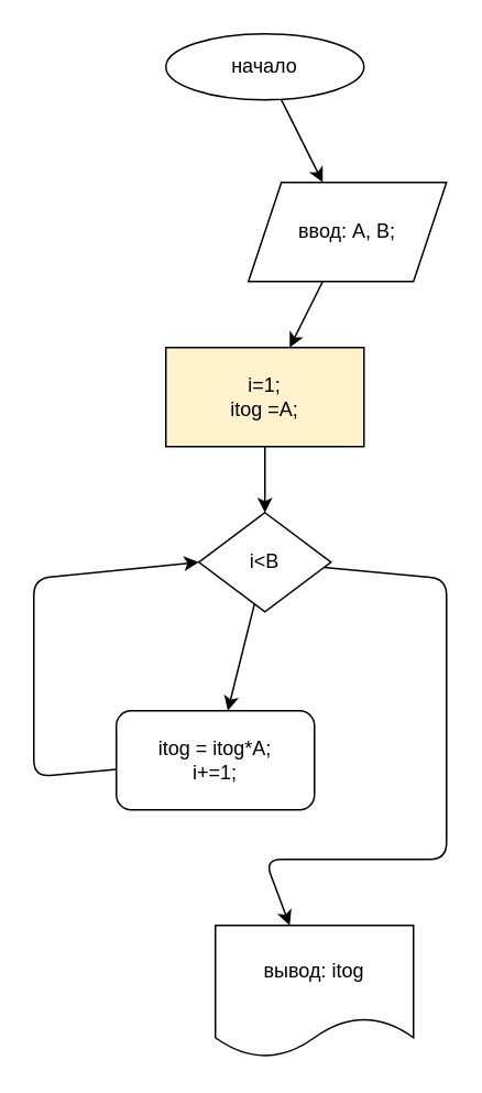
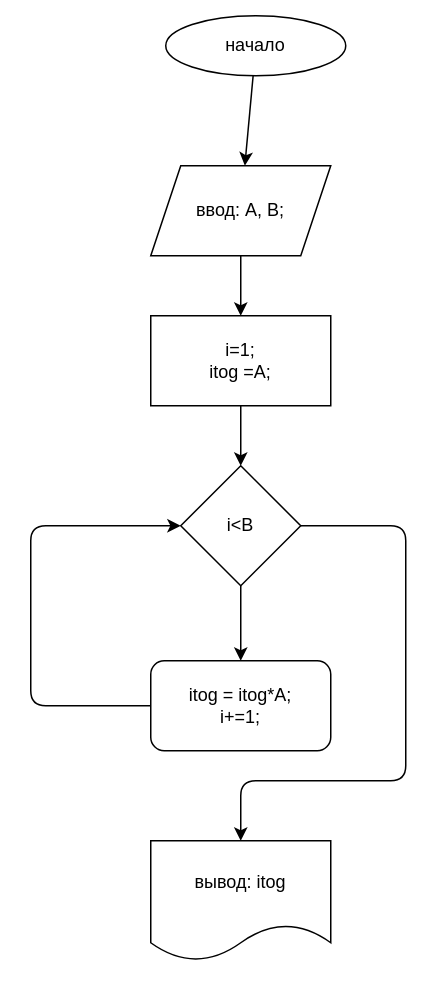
  <mxCell id="0" />
  <mxCell id="1" parent="0" />
  <mxCell id="2" style="edgeStyle=none;html=1;" parent="1" source="3" target="5" edge="1"><mxGeometry relative="1" as="geometry"><mxPoint x="160" y="100" as="targetPoint" /></mxGeometry></mxCell>
- <mxCell id="3" value="начало" style="ellipse;whiteSpace=wrap;html=1;" parent="1" vertex="1"><mxGeometry x="100" y="20" width="120" height="40" as="geometry" /></mxCell>
+ <mxCell id="3" value="начало" style="ellipse;whiteSpace=wrap;html=1;" parent="1" vertex="1"><mxGeometry x="110" y="10" width="120" height="40" as="geometry" /></mxCell>
  <mxCell id="4" style="edgeStyle=none;html=1;" parent="1" source="5" target="10" edge="1"><mxGeometry relative="1" as="geometry"><mxPoint x="160" y="210" as="targetPoint" /></mxGeometry></mxCell>
- <mxCell id="5" value="ввод: A, B;&lt;br&gt;" style="shape=parallelogram;perimeter=parallelogramPerimeter;whiteSpace=wrap;html=1;fixedSize=1;" parent="1" vertex="1"><mxGeometry x="150" y="110" width="120" height="60" as="geometry" /></mxCell>
+ <mxCell id="5" value="ввод: A, B;&lt;br&gt;" style="shape=parallelogram;perimeter=parallelogramPerimeter;whiteSpace=wrap;html=1;fixedSize=1;" parent="1" vertex="1"><mxGeometry x="100" y="110" width="120" height="60" as="geometry" /></mxCell>
  <mxCell id="6" style="edgeStyle=none;html=1;" parent="1" source="8" target="12" edge="1"><mxGeometry relative="1" as="geometry"><mxPoint x="160" y="430" as="targetPoint" /></mxGeometry></mxCell>
  <mxCell id="7" style="edgeStyle=none;html=1;" parent="1" source="8" target="13" edge="1"><mxGeometry relative="1" as="geometry"><mxPoint x="160" y="570" as="targetPoint" /><Array as="points"><mxPoint x="270" y="350" /><mxPoint x="270" y="520" /><mxPoint x="160" y="520" /></Array></mxGeometry></mxCell>
- <mxCell id="8" value="i&amp;lt;B" style="rhombus;whiteSpace=wrap;html=1;" parent="1" vertex="1"><mxGeometry x="120" y="310" width="80" height="60" as="geometry" /></mxCell>
+ <mxCell id="8" value="i&amp;lt;B" style="rhombus;whiteSpace=wrap;html=1;" parent="1" vertex="1"><mxGeometry x="120" y="310" width="80" height="80" as="geometry" /></mxCell>
  <mxCell id="9" value="" style="edgeStyle=none;html=1;" parent="1" source="10" target="8" edge="1"><mxGeometry relative="1" as="geometry" /></mxCell>
- <mxCell id="10" value="i=1;&lt;br&gt;itog =A;" style="rounded=0;whiteSpace=wrap;html=1;fillColor=#fff2cc;" parent="1" vertex="1"><mxGeometry x="100" y="210" width="120" height="60" as="geometry" /></mxCell>
+ <mxCell id="10" value="i=1;&lt;br&gt;itog =A;" style="rounded=0;whiteSpace=wrap;html=1;" parent="1" vertex="1"><mxGeometry x="100" y="210" width="120" height="60" as="geometry" /></mxCell>
  <mxCell id="11" style="edgeStyle=none;html=1;entryX=0;entryY=0.5;entryDx=0;entryDy=0;" parent="1" source="12" target="8" edge="1"><mxGeometry relative="1" as="geometry"><mxPoint x="30" y="350" as="targetPoint" /><Array as="points"><mxPoint x="20" y="470" /><mxPoint x="20" y="350" /></Array></mxGeometry></mxCell>
- <mxCell id="12" value="itog = itog*A;&lt;br&gt;i+=1;" style="rounded=1;whiteSpace=wrap;html=1;" parent="1" vertex="1"><mxGeometry x="70" y="430" width="120" height="60" as="geometry" /></mxCell>
- <mxCell id="13" value="вывод: itog" style="shape=document;whiteSpace=wrap;html=1;boundedLbl=1;" parent="1" vertex="1"><mxGeometry x="130" y="560" width="120" height="80" as="geometry" /></mxCell>
+ <mxCell id="12" value="itog = itog*A;&lt;br&gt;i+=1;" style="rounded=1;whiteSpace=wrap;html=1;" parent="1" vertex="1"><mxGeometry x="100" y="440" width="120" height="60" as="geometry" /></mxCell>
+ <mxCell id="13" value="вывод: itog" style="shape=document;whiteSpace=wrap;html=1;boundedLbl=1;" parent="1" vertex="1"><mxGeometry x="100" y="560" width="120" height="80" as="geometry" /></mxCell>
